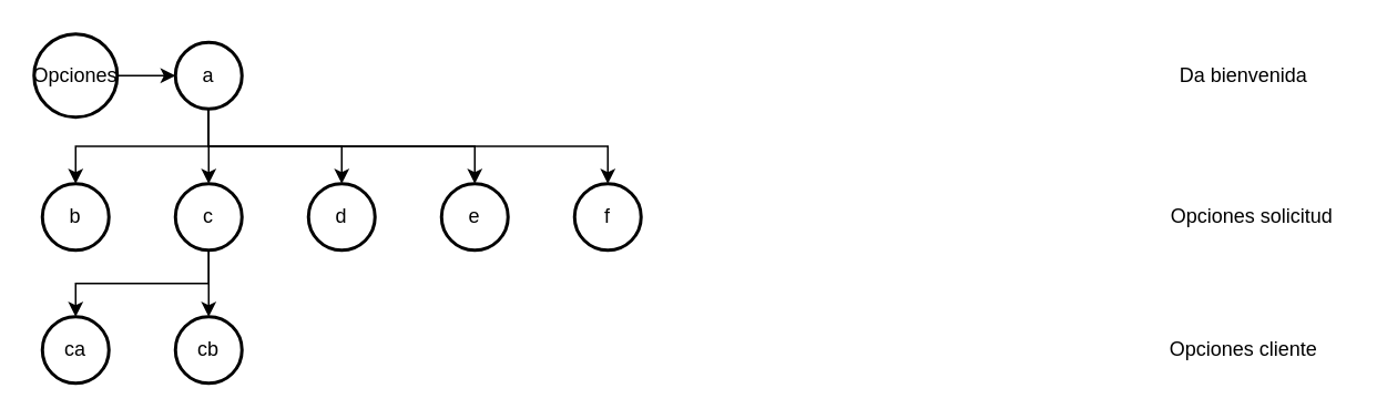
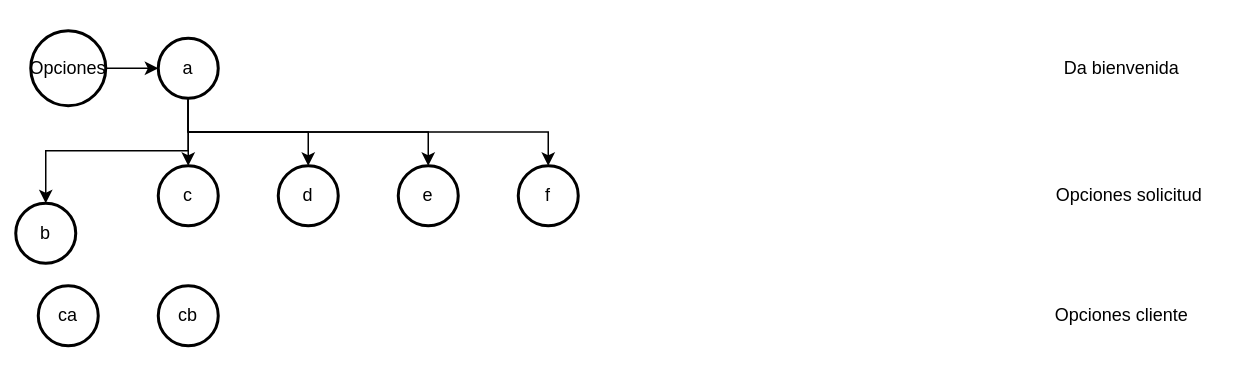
  <mxCell id="0" />
  <mxCell id="1" parent="0" />
  <mxCell id="2" value="Opciones" style="strokeWidth=2;html=1;shape=mxgraph.flowchart.start_2;whiteSpace=wrap;" vertex="1" parent="1"><mxGeometry x="20" y="20" width="50" height="50" as="geometry" /></mxCell>
- <mxCell id="3" value="b" style="strokeWidth=2;html=1;shape=mxgraph.flowchart.start_2;whiteSpace=wrap;" vertex="1" parent="1"><mxGeometry x="25" y="110" width="40" height="40" as="geometry" /></mxCell>
+ <mxCell id="3" value="b" style="strokeWidth=2;html=1;shape=mxgraph.flowchart.start_2;whiteSpace=wrap;" vertex="1" parent="1"><mxGeometry x="10" y="135" width="40" height="40" as="geometry" /></mxCell>
  <mxCell id="4" value="Opciones solicitud" style="text;html=1;align=center;verticalAlign=middle;resizable=0;points=[];autosize=1;strokeColor=none;fillColor=none;" vertex="1" parent="1"><mxGeometry x="692" y="115" width="120" height="30" as="geometry" /></mxCell>
  <mxCell id="5" value="c" style="strokeWidth=2;html=1;shape=mxgraph.flowchart.start_2;whiteSpace=wrap;" vertex="1" parent="1"><mxGeometry x="105" y="110" width="40" height="40" as="geometry" /></mxCell>
  <mxCell id="6" value="d" style="strokeWidth=2;html=1;shape=mxgraph.flowchart.start_2;whiteSpace=wrap;" vertex="1" parent="1"><mxGeometry x="185" y="110" width="40" height="40" as="geometry" /></mxCell>
  <mxCell id="7" value="e" style="strokeWidth=2;html=1;shape=mxgraph.flowchart.start_2;whiteSpace=wrap;" vertex="1" parent="1"><mxGeometry x="265" y="110" width="40" height="40" as="geometry" /></mxCell>
  <mxCell id="8" value="f" style="strokeWidth=2;html=1;shape=mxgraph.flowchart.start_2;whiteSpace=wrap;" vertex="1" parent="1"><mxGeometry x="345" y="110" width="40" height="40" as="geometry" /></mxCell>
  <mxCell id="9" value="ca" style="strokeWidth=2;html=1;shape=mxgraph.flowchart.start_2;whiteSpace=wrap;" vertex="1" parent="1"><mxGeometry x="25" y="190" width="40" height="40" as="geometry" /></mxCell>
  <mxCell id="10" value="cb" style="strokeWidth=2;html=1;shape=mxgraph.flowchart.start_2;whiteSpace=wrap;" vertex="1" parent="1"><mxGeometry x="105" y="190" width="40" height="40" as="geometry" /></mxCell>
  <mxCell id="11" value="Opciones cliente" style="text;html=1;align=center;verticalAlign=middle;resizable=0;points=[];autosize=1;strokeColor=none;fillColor=none;" vertex="1" parent="1"><mxGeometry x="692" y="195" width="110" height="30" as="geometry" /></mxCell>
- <mxCell id="12" style="edgeStyle=orthogonalEdgeStyle;rounded=0;orthogonalLoop=1;jettySize=auto;html=1;exitX=0.5;exitY=1;exitDx=0;exitDy=0;exitPerimeter=0;entryX=0.5;entryY=0;entryDx=0;entryDy=0;entryPerimeter=0;" edge="1" parent="1" source="5" target="9"><mxGeometry relative="1" as="geometry" /></mxCell>
- <mxCell id="13" style="edgeStyle=orthogonalEdgeStyle;rounded=0;orthogonalLoop=1;jettySize=auto;html=1;exitX=0.5;exitY=1;exitDx=0;exitDy=0;exitPerimeter=0;entryX=0.5;entryY=0;entryDx=0;entryDy=0;entryPerimeter=0;" edge="1" parent="1" source="5" target="10"><mxGeometry relative="1" as="geometry" /></mxCell>
  <mxCell id="14" value="a" style="strokeWidth=2;html=1;shape=mxgraph.flowchart.start_2;whiteSpace=wrap;" vertex="1" parent="1"><mxGeometry x="105" y="25" width="40" height="40" as="geometry" /></mxCell>
  <mxCell id="15" style="edgeStyle=orthogonalEdgeStyle;rounded=0;orthogonalLoop=1;jettySize=auto;html=1;exitX=0.5;exitY=1;exitDx=0;exitDy=0;exitPerimeter=0;entryX=0.5;entryY=0;entryDx=0;entryDy=0;entryPerimeter=0;" edge="1" parent="1" source="14" target="3"><mxGeometry relative="1" as="geometry" /></mxCell>
  <mxCell id="16" style="edgeStyle=orthogonalEdgeStyle;rounded=0;orthogonalLoop=1;jettySize=auto;html=1;exitX=0.5;exitY=1;exitDx=0;exitDy=0;exitPerimeter=0;entryX=0.5;entryY=0;entryDx=0;entryDy=0;entryPerimeter=0;" edge="1" parent="1" source="14" target="5"><mxGeometry relative="1" as="geometry" /></mxCell>
  <mxCell id="17" style="edgeStyle=orthogonalEdgeStyle;rounded=0;orthogonalLoop=1;jettySize=auto;html=1;exitX=0.5;exitY=1;exitDx=0;exitDy=0;exitPerimeter=0;entryX=0.5;entryY=0;entryDx=0;entryDy=0;entryPerimeter=0;" edge="1" parent="1" source="14" target="8"><mxGeometry relative="1" as="geometry" /></mxCell>
  <mxCell id="18" value="Da bienvenida" style="text;html=1;align=center;verticalAlign=middle;resizable=0;points=[];autosize=1;strokeColor=none;fillColor=none;" vertex="1" parent="1"><mxGeometry x="697" y="30" width="100" height="30" as="geometry" /></mxCell>
  <mxCell id="19" style="edgeStyle=orthogonalEdgeStyle;rounded=0;orthogonalLoop=1;jettySize=auto;html=1;exitX=1;exitY=0.5;exitDx=0;exitDy=0;exitPerimeter=0;entryX=0;entryY=0.5;entryDx=0;entryDy=0;entryPerimeter=0;" edge="1" parent="1" source="2" target="14"><mxGeometry relative="1" as="geometry" /></mxCell>
  <mxCell id="20" style="edgeStyle=orthogonalEdgeStyle;rounded=0;orthogonalLoop=1;jettySize=auto;html=1;exitX=0.5;exitY=1;exitDx=0;exitDy=0;exitPerimeter=0;entryX=0.5;entryY=0;entryDx=0;entryDy=0;entryPerimeter=0;" edge="1" parent="1" source="14" target="6"><mxGeometry relative="1" as="geometry" /></mxCell>
  <mxCell id="21" style="edgeStyle=orthogonalEdgeStyle;rounded=0;orthogonalLoop=1;jettySize=auto;html=1;exitX=0.5;exitY=1;exitDx=0;exitDy=0;exitPerimeter=0;entryX=0.5;entryY=0;entryDx=0;entryDy=0;entryPerimeter=0;" edge="1" parent="1" source="14" target="7"><mxGeometry relative="1" as="geometry" /></mxCell>
